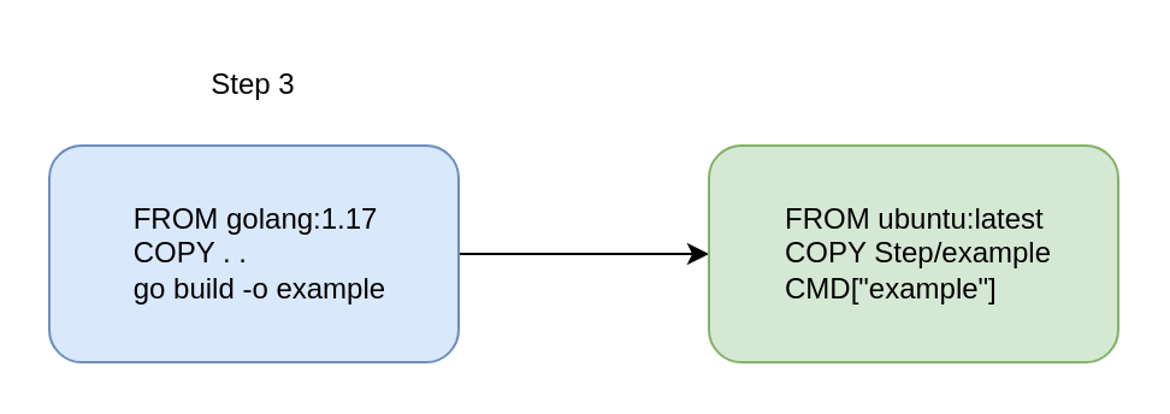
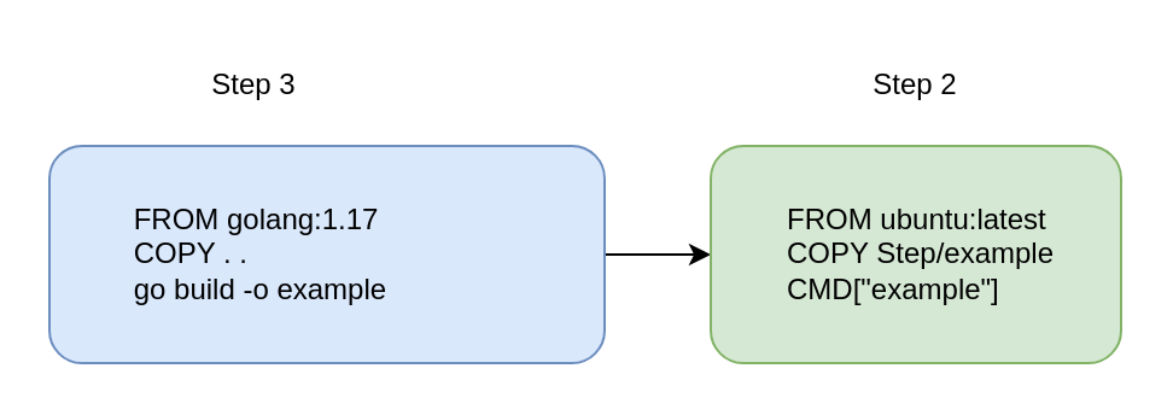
  <mxCell id="0" />
  <mxCell id="1" parent="0" />
  <mxCell id="2" style="edgeStyle=orthogonalEdgeStyle;rounded=0;orthogonalLoop=1;jettySize=auto;html=1;exitX=1;exitY=0.5;exitDx=0;exitDy=0;entryX=0;entryY=0.5;entryDx=0;entryDy=0;" edge="1" parent="1" source="3" target="5"><mxGeometry relative="1" as="geometry" /></mxCell>
- <mxCell id="3" value="&amp;nbsp; &amp;nbsp; &amp;nbsp; &amp;nbsp; &amp;nbsp; FROM golang:1.17&lt;br&gt;&amp;nbsp; &amp;nbsp; &amp;nbsp; &amp;nbsp; &amp;nbsp; COPY . .&lt;br&gt;&amp;nbsp; &amp;nbsp; &amp;nbsp; &amp;nbsp; &amp;nbsp; go build -o example" style="rounded=1;whiteSpace=wrap;html=1;fillColor=#dae8fc;strokeColor=#6c8ebf;align=left;" vertex="1" parent="1"><mxGeometry x="20" y="60" width="170" height="90" as="geometry" /></mxCell>
+ <mxCell id="3" value="&amp;nbsp; &amp;nbsp; &amp;nbsp; &amp;nbsp; &amp;nbsp; FROM golang:1.17&lt;br&gt;&amp;nbsp; &amp;nbsp; &amp;nbsp; &amp;nbsp; &amp;nbsp; COPY . .&lt;br&gt;&amp;nbsp; &amp;nbsp; &amp;nbsp; &amp;nbsp; &amp;nbsp; go build -o example" style="rounded=1;whiteSpace=wrap;html=1;fillColor=#dae8fc;strokeColor=#6c8ebf;align=left;" vertex="1" parent="1"><mxGeometry x="20" y="60" width="230" height="90" as="geometry" /></mxCell>
  <mxCell id="4" value="Step 3" style="text;html=1;strokeColor=none;fillColor=none;align=center;verticalAlign=middle;whiteSpace=wrap;rounded=0;" vertex="1" parent="1"><mxGeometry x="75" y="20" width="60" height="30" as="geometry" /></mxCell>
  <mxCell id="5" value="&amp;nbsp; &amp;nbsp; &amp;nbsp; &amp;nbsp; &amp;nbsp;FROM ubuntu:latest&lt;br&gt;&amp;nbsp; &amp;nbsp; &amp;nbsp; &amp;nbsp; &amp;nbsp;COPY Step/example&lt;br&gt;&amp;nbsp; &amp;nbsp; &amp;nbsp; &amp;nbsp; &amp;nbsp;CMD[&quot;example&quot;]" style="rounded=1;whiteSpace=wrap;html=1;fillColor=#d5e8d4;strokeColor=#82b366;align=left;" vertex="1" parent="1"><mxGeometry x="294" y="60" width="170" height="90" as="geometry" /></mxCell>
+ <mxCell id="6" value="Step 2" style="text;html=1;strokeColor=none;fillColor=none;align=center;verticalAlign=middle;whiteSpace=wrap;rounded=0;" vertex="1" parent="1"><mxGeometry x="349" y="20" width="60" height="30" as="geometry" /></mxCell>
